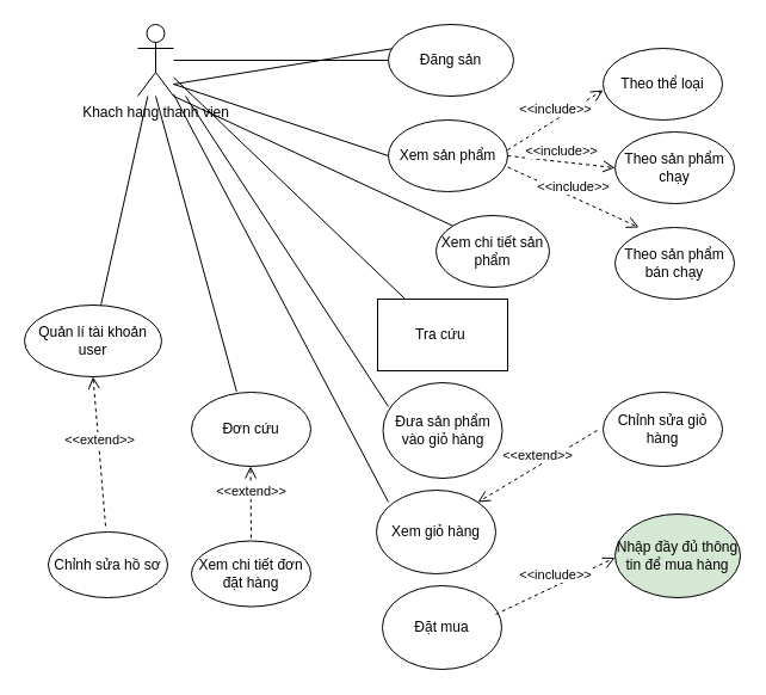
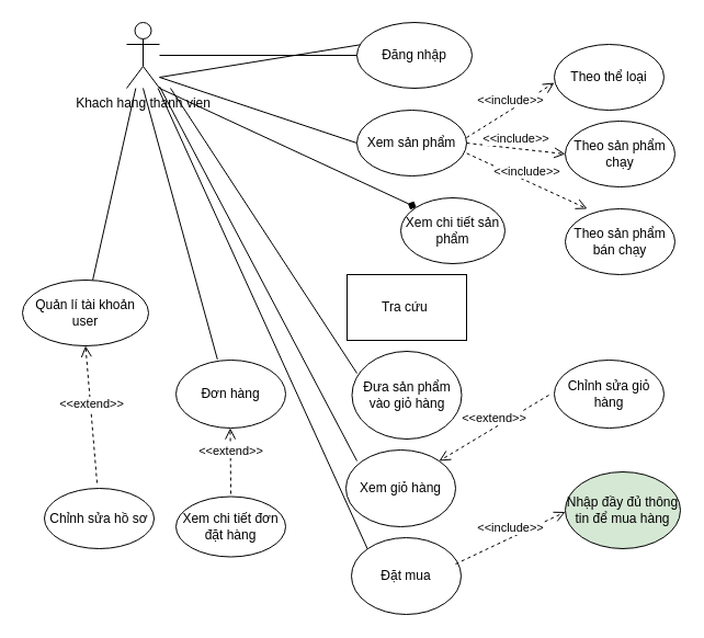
  <mxCell id="0" />
  <mxCell id="1" parent="0" />
  <mxCell id="2" value="Khach hang thanh vien" style="shape=umlActor;verticalLabelPosition=bottom;labelBackgroundColor=#ffffff;verticalAlign=top;html=1;outlineConnect=0;" vertex="1" parent="1"><mxGeometry x="115" y="20" width="30" height="60" as="geometry" /></mxCell>
  <mxCell id="3" value="" style="endArrow=none;html=1;" edge="1" parent="1"><mxGeometry width="50" height="50" relative="1" as="geometry"><mxPoint x="145" y="70" as="sourcePoint" /><mxPoint x="330" y="40" as="targetPoint" /></mxGeometry></mxCell>
  <mxCell id="4" value="" style="endArrow=none;html=1;" edge="1" parent="1"><mxGeometry width="50" height="50" relative="1" as="geometry"><mxPoint x="145" y="70" as="sourcePoint" /><mxPoint x="325" y="130" as="targetPoint" /></mxGeometry></mxCell>
  <mxCell id="5" value="Xem sản phẩm" style="ellipse;whiteSpace=wrap;html=1;" vertex="1" parent="1"><mxGeometry x="325" y="100" width="100" height="60" as="geometry" /></mxCell>
  <mxCell id="6" value="&amp;lt;&amp;lt;include&amp;gt;&amp;gt;" style="html=1;verticalAlign=bottom;endArrow=open;dashed=1;endSize=8;" edge="1" parent="1"><mxGeometry relative="1" as="geometry"><mxPoint x="425" y="125" as="sourcePoint" /><mxPoint x="505" y="75" as="targetPoint" /></mxGeometry></mxCell>
  <mxCell id="7" value="Theo thể loại" style="ellipse;whiteSpace=wrap;html=1;" vertex="1" parent="1"><mxGeometry x="505" y="40" width="100" height="60" as="geometry" /></mxCell>
  <mxCell id="8" value="&amp;lt;&amp;lt;include&amp;gt;&amp;gt;" style="html=1;verticalAlign=bottom;endArrow=open;dashed=1;endSize=8;exitX=1;exitY=0.5;exitDx=0;exitDy=0;" edge="1" parent="1" source="5"><mxGeometry relative="1" as="geometry"><mxPoint x="465" y="140" as="sourcePoint" /><mxPoint x="515" y="140" as="targetPoint" /></mxGeometry></mxCell>
  <mxCell id="9" value="Theo sản phẩm chạy" style="ellipse;whiteSpace=wrap;html=1;" vertex="1" parent="1"><mxGeometry x="515" y="110" width="100" height="60" as="geometry" /></mxCell>
  <mxCell id="10" value="Theo sản phẩm bán chạy" style="ellipse;whiteSpace=wrap;html=1;" vertex="1" parent="1"><mxGeometry x="515" y="190" width="100" height="60" as="geometry" /></mxCell>
  <mxCell id="11" value="&amp;lt;&amp;lt;include&amp;gt;&amp;gt;" style="html=1;verticalAlign=bottom;endArrow=open;dashed=1;endSize=8;exitX=1.002;exitY=0.657;exitDx=0;exitDy=0;exitPerimeter=0;" edge="1" parent="1" source="5"><mxGeometry relative="1" as="geometry"><mxPoint x="445" y="180" as="sourcePoint" /><mxPoint x="535" y="190" as="targetPoint" /></mxGeometry></mxCell>
- <mxCell id="12" value="" style="endArrow=none;html=1;entryX=0;entryY=0;entryDx=0;entryDy=0;exitX=1;exitY=1;exitDx=0;exitDy=0;exitPerimeter=0;" edge="1" parent="1" source="2" target="13"><mxGeometry width="50" height="50" relative="1" as="geometry"><mxPoint x="155" y="70" as="sourcePoint" /><mxPoint x="325" y="190" as="targetPoint" /></mxGeometry></mxCell>
+ <mxCell id="12" value="" style="endArrow=diamond;html=1;entryX=0;entryY=0;entryDx=0;entryDy=0;exitX=1;exitY=1;exitDx=0;exitDy=0;exitPerimeter=0;" edge="1" parent="1" source="2" target="13"><mxGeometry width="50" height="50" relative="1" as="geometry"><mxPoint x="155" y="70" as="sourcePoint" /><mxPoint x="325" y="190" as="targetPoint" /></mxGeometry></mxCell>
  <mxCell id="13" value="Xem chi tiết sản phẩm" style="ellipse;whiteSpace=wrap;html=1;" vertex="1" parent="1"><mxGeometry x="365" y="180" width="95" height="60" as="geometry" /></mxCell>
  <mxCell id="14" value="" style="endArrow=none;html=1;" edge="1" parent="1" source="2" target="21"><mxGeometry width="50" height="50" relative="1" as="geometry"><mxPoint x="125" y="190" as="sourcePoint" /><mxPoint x="325" y="250" as="targetPoint" /></mxGeometry></mxCell>
  <mxCell id="15" value="Tra cứu&amp;nbsp;" style="whiteSpace=wrap;html=1;rounded=0;" vertex="1" parent="1"><mxGeometry x="316" y="250" width="109" height="60" as="geometry" /></mxCell>
  <mxCell id="16" value="" style="endArrow=none;html=1;" edge="1" parent="1"><mxGeometry width="50" height="50" relative="1" as="geometry"><mxPoint x="155" y="80" as="sourcePoint" /><mxPoint x="325" y="340" as="targetPoint" /></mxGeometry></mxCell>
  <mxCell id="17" value="Đưa sản phẩm vào giỏ hàng" style="ellipse;whiteSpace=wrap;html=1;" vertex="1" parent="1"><mxGeometry x="320.5" y="320" width="100" height="80" as="geometry" /></mxCell>
  <mxCell id="18" value="" style="endArrow=none;html=1;" edge="1" parent="1" source="2"><mxGeometry width="50" height="50" relative="1" as="geometry"><mxPoint x="125" y="120" as="sourcePoint" /><mxPoint x="325" y="420" as="targetPoint" /></mxGeometry></mxCell>
  <mxCell id="19" value="Xem giỏ hàng" style="ellipse;whiteSpace=wrap;html=1;" vertex="1" parent="1"><mxGeometry x="315" y="410" width="100" height="70" as="geometry" /></mxCell>
- <mxCell id="20" value="" style="endArrow=none;html=1;" edge="1" parent="1" source="2" target="15"><mxGeometry width="50" height="50" relative="1" as="geometry"><mxPoint x="90" y="150" as="sourcePoint" /><mxPoint x="326.434" y="500.14" as="targetPoint" /></mxGeometry></mxCell>
- <mxCell id="21" value="Đăng sản" style="ellipse;whiteSpace=wrap;html=1;" vertex="1" parent="1"><mxGeometry x="325" y="20" width="105" height="60" as="geometry" /></mxCell>
+ <mxCell id="20" value="" style="endArrow=none;html=1;entryX=0;entryY=0;entryDx=0;entryDy=0;" edge="1" parent="1" source="2" target="22"><mxGeometry width="50" height="50" relative="1" as="geometry"><mxPoint x="90" y="150" as="sourcePoint" /><mxPoint x="326.434" y="500.14" as="targetPoint" /></mxGeometry></mxCell>
+ <mxCell id="21" value="Đăng nhập" style="ellipse;whiteSpace=wrap;html=1;" vertex="1" parent="1"><mxGeometry x="325" y="20" width="105" height="60" as="geometry" /></mxCell>
  <mxCell id="22" value="Đặt mua" style="ellipse;whiteSpace=wrap;html=1;" vertex="1" parent="1"><mxGeometry x="320" y="490" width="100" height="70" as="geometry" /></mxCell>
  <mxCell id="23" value="" style="endArrow=none;html=1;" edge="1" parent="1" source="24" target="2"><mxGeometry width="50" height="50" relative="1" as="geometry"><mxPoint x="320" y="570" as="sourcePoint" /><mxPoint x="150" y="90" as="targetPoint" /></mxGeometry></mxCell>
  <mxCell id="24" value="Quản lí tài khoản user" style="ellipse;whiteSpace=wrap;html=1;" vertex="1" parent="1"><mxGeometry x="20" y="255" width="115" height="60" as="geometry" /></mxCell>
  <mxCell id="25" value="&amp;lt;&amp;lt;extend&amp;gt;&amp;gt;" style="html=1;verticalAlign=bottom;endArrow=open;dashed=1;endSize=8;entryX=0.5;entryY=1;entryDx=0;entryDy=0;" edge="1" parent="1" target="24"><mxGeometry relative="1" as="geometry"><mxPoint x="88" y="440" as="sourcePoint" /><mxPoint x="60" y="430" as="targetPoint" /></mxGeometry></mxCell>
  <mxCell id="26" value="Chỉnh sửa hồ sơ" style="ellipse;whiteSpace=wrap;html=1;" vertex="1" parent="1"><mxGeometry x="40" y="445" width="100" height="55" as="geometry" /></mxCell>
- <mxCell id="27" value="Đơn cứu" style="ellipse;whiteSpace=wrap;html=1;" vertex="1" parent="1"><mxGeometry x="160" y="328" width="100" height="62" as="geometry" /></mxCell>
+ <mxCell id="27" value="Đơn hàng" style="ellipse;whiteSpace=wrap;html=1;" vertex="1" parent="1"><mxGeometry x="160" y="328" width="100" height="62" as="geometry" /></mxCell>
  <mxCell id="28" value="" style="endArrow=none;html=1;exitX=0.378;exitY=-0.01;exitDx=0;exitDy=0;exitPerimeter=0;" edge="1" parent="1" source="27"><mxGeometry width="50" height="50" relative="1" as="geometry"><mxPoint x="150" y="240" as="sourcePoint" /><mxPoint x="130" y="80" as="targetPoint" /></mxGeometry></mxCell>
  <mxCell id="29" value="&amp;lt;&amp;lt;extend&amp;gt;&amp;gt;" style="html=1;verticalAlign=bottom;endArrow=open;dashed=1;endSize=8;" edge="1" parent="1"><mxGeometry relative="1" as="geometry"><mxPoint x="500" y="360" as="sourcePoint" /><mxPoint x="400" y="420" as="targetPoint" /></mxGeometry></mxCell>
  <mxCell id="30" value="Chỉnh sửa giỏ hàng" style="ellipse;whiteSpace=wrap;html=1;" vertex="1" parent="1"><mxGeometry x="505" y="328" width="100" height="62" as="geometry" /></mxCell>
  <mxCell id="31" value="&amp;lt;&amp;lt;extend&amp;gt;&amp;gt;" style="html=1;verticalAlign=bottom;endArrow=open;dashed=1;endSize=8;entryX=0.5;entryY=1;entryDx=0;entryDy=0;" edge="1" parent="1"><mxGeometry relative="1" as="geometry"><mxPoint x="210" y="450" as="sourcePoint" /><mxPoint x="209.5" y="390" as="targetPoint" /></mxGeometry></mxCell>
  <mxCell id="32" value="Xem chi tiết đơn đặt hàng" style="ellipse;whiteSpace=wrap;html=1;" vertex="1" parent="1"><mxGeometry x="160" y="452.5" width="100" height="55" as="geometry" /></mxCell>
  <mxCell id="33" value="&amp;lt;&amp;lt;include&amp;gt;&amp;gt;" style="html=1;verticalAlign=bottom;endArrow=open;dashed=1;endSize=8;" edge="1" parent="1"><mxGeometry relative="1" as="geometry"><mxPoint x="415" y="514" as="sourcePoint" /><mxPoint x="515" y="466.5" as="targetPoint" /></mxGeometry></mxCell>
  <mxCell id="34" value="Nhập đầy đủ thông tin để mua hàng" style="ellipse;whiteSpace=wrap;html=1;fillColor=#d5e8d4;" vertex="1" parent="1"><mxGeometry x="515" y="430" width="105" height="70" as="geometry" /></mxCell>
